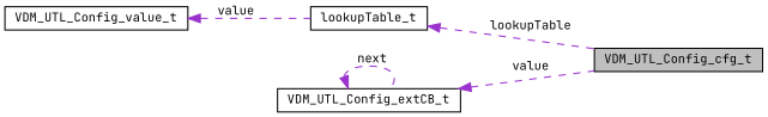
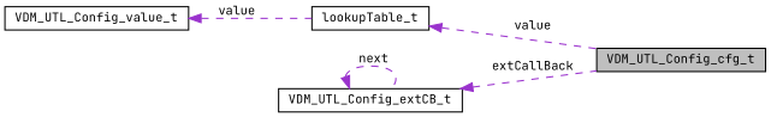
  digraph {
    fontname="JetBrains Mono"
    rankdir=LR
    node [color=black fontname="JetBrains Mono" fontsize=10 shape=record]
    edge [color=darkorchid3 dir=back fontname="JetBrains Mono" fontsize=10 labelfontname=FreeSans labelfontsize=10 style=dashed]
    n1 [fillcolor=grey75 fontcolor=black height=0.2 label=VDM_UTL_Config_cfg_t style=filled width=0.4]
    n2 [height=0.2 label=VDM_UTL_Config_value_t width=0.4]
    n3 [height=0.2 label=lookupTable_t width=0.4]
    n4 [height=0.2 label=VDM_UTL_Config_extCB_t width=0.4]
    n2 -> n3 [label=" value"]
-   n3 -> n1 [label=" lookupTable"]
-   n4 -> n1 [label=" value"]
+   n3 -> n1 [label=" value"]
+   n4 -> n1 [label=" extCallBack"]
    n4 -> n4 [label=" next"]
  }
